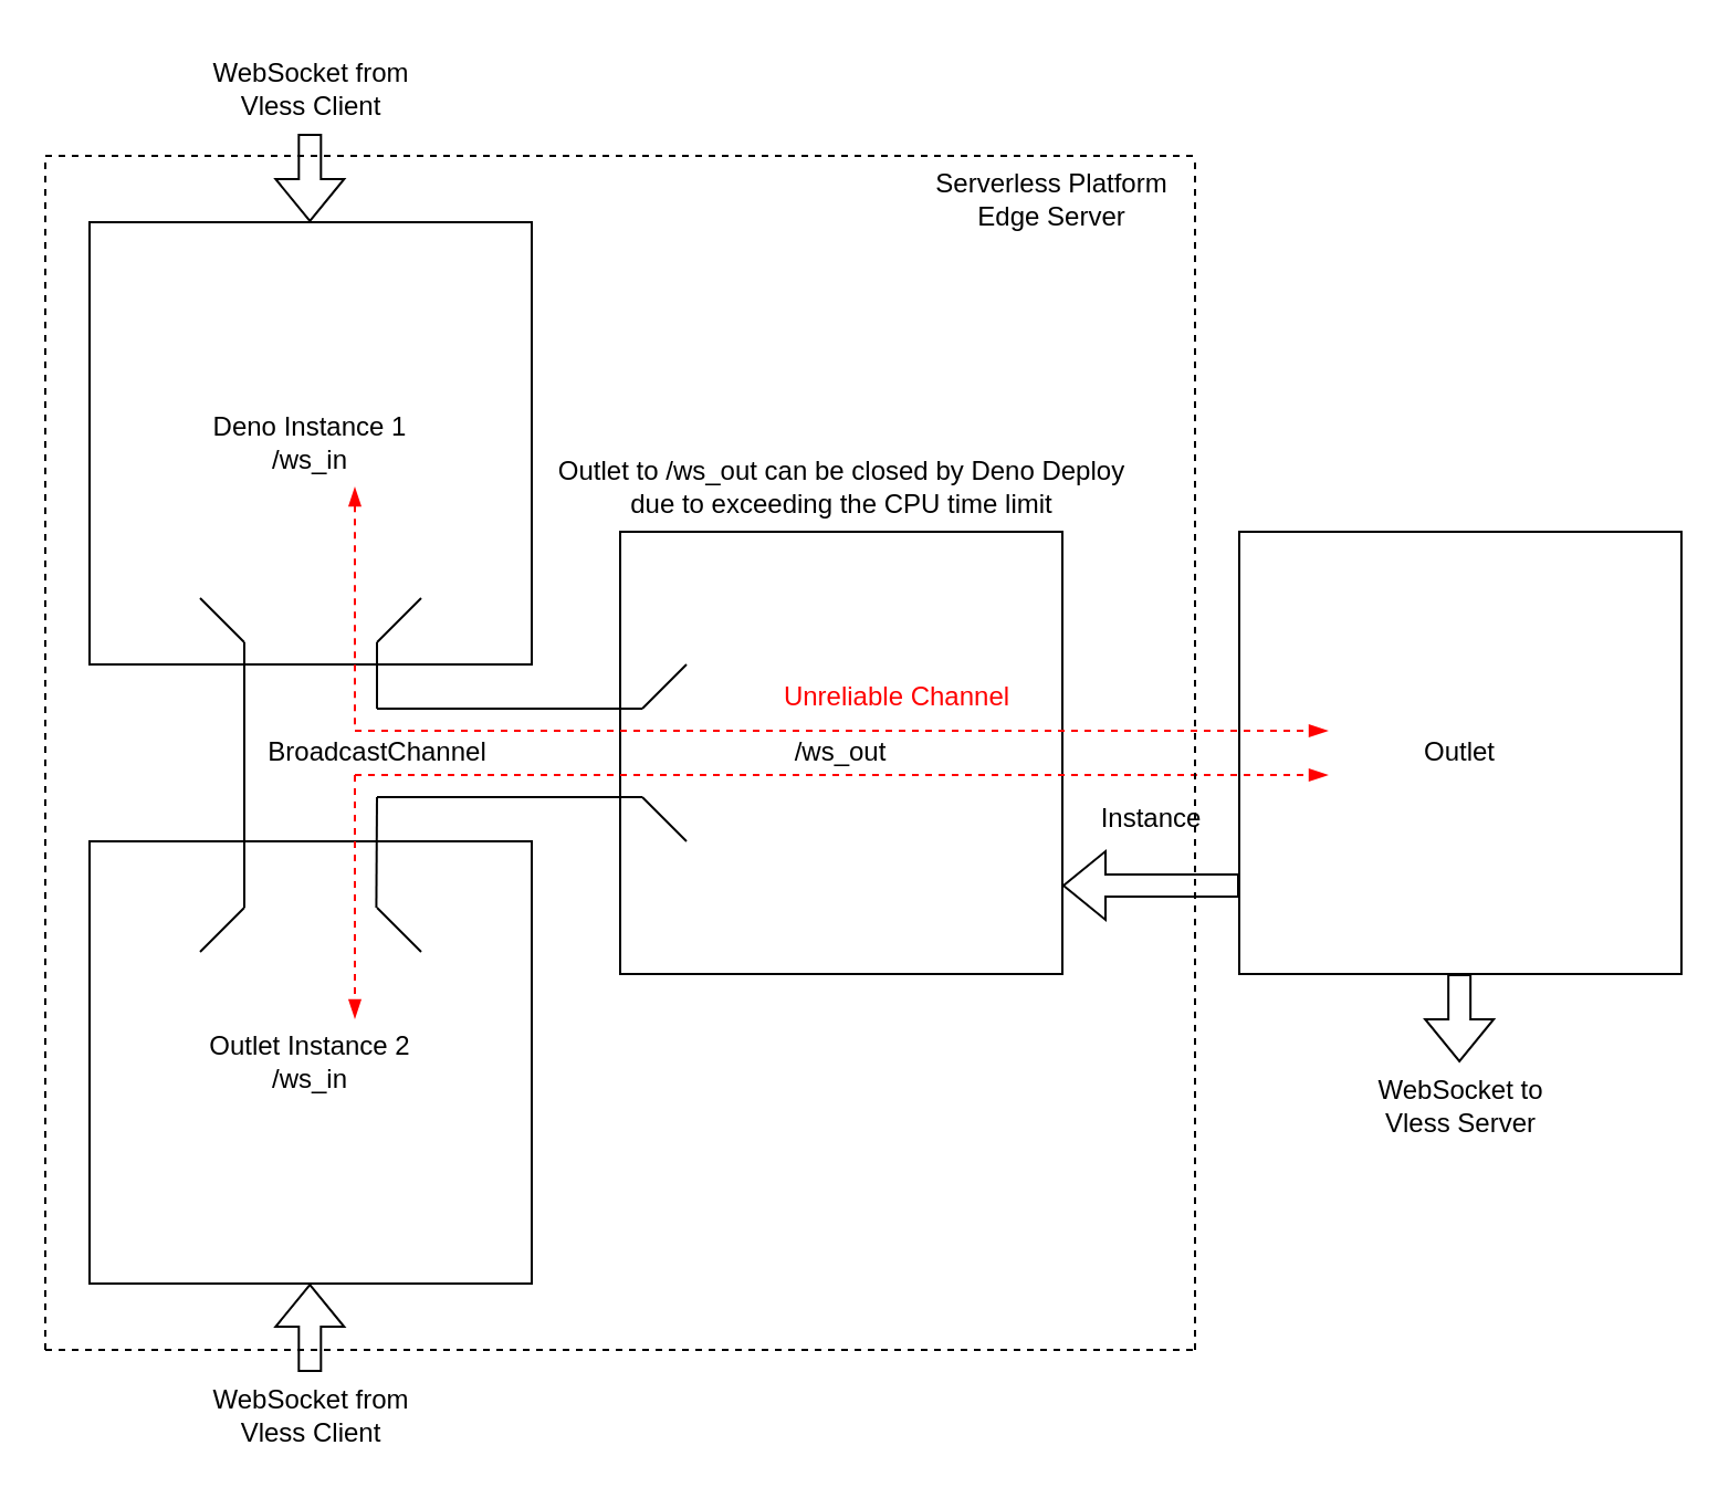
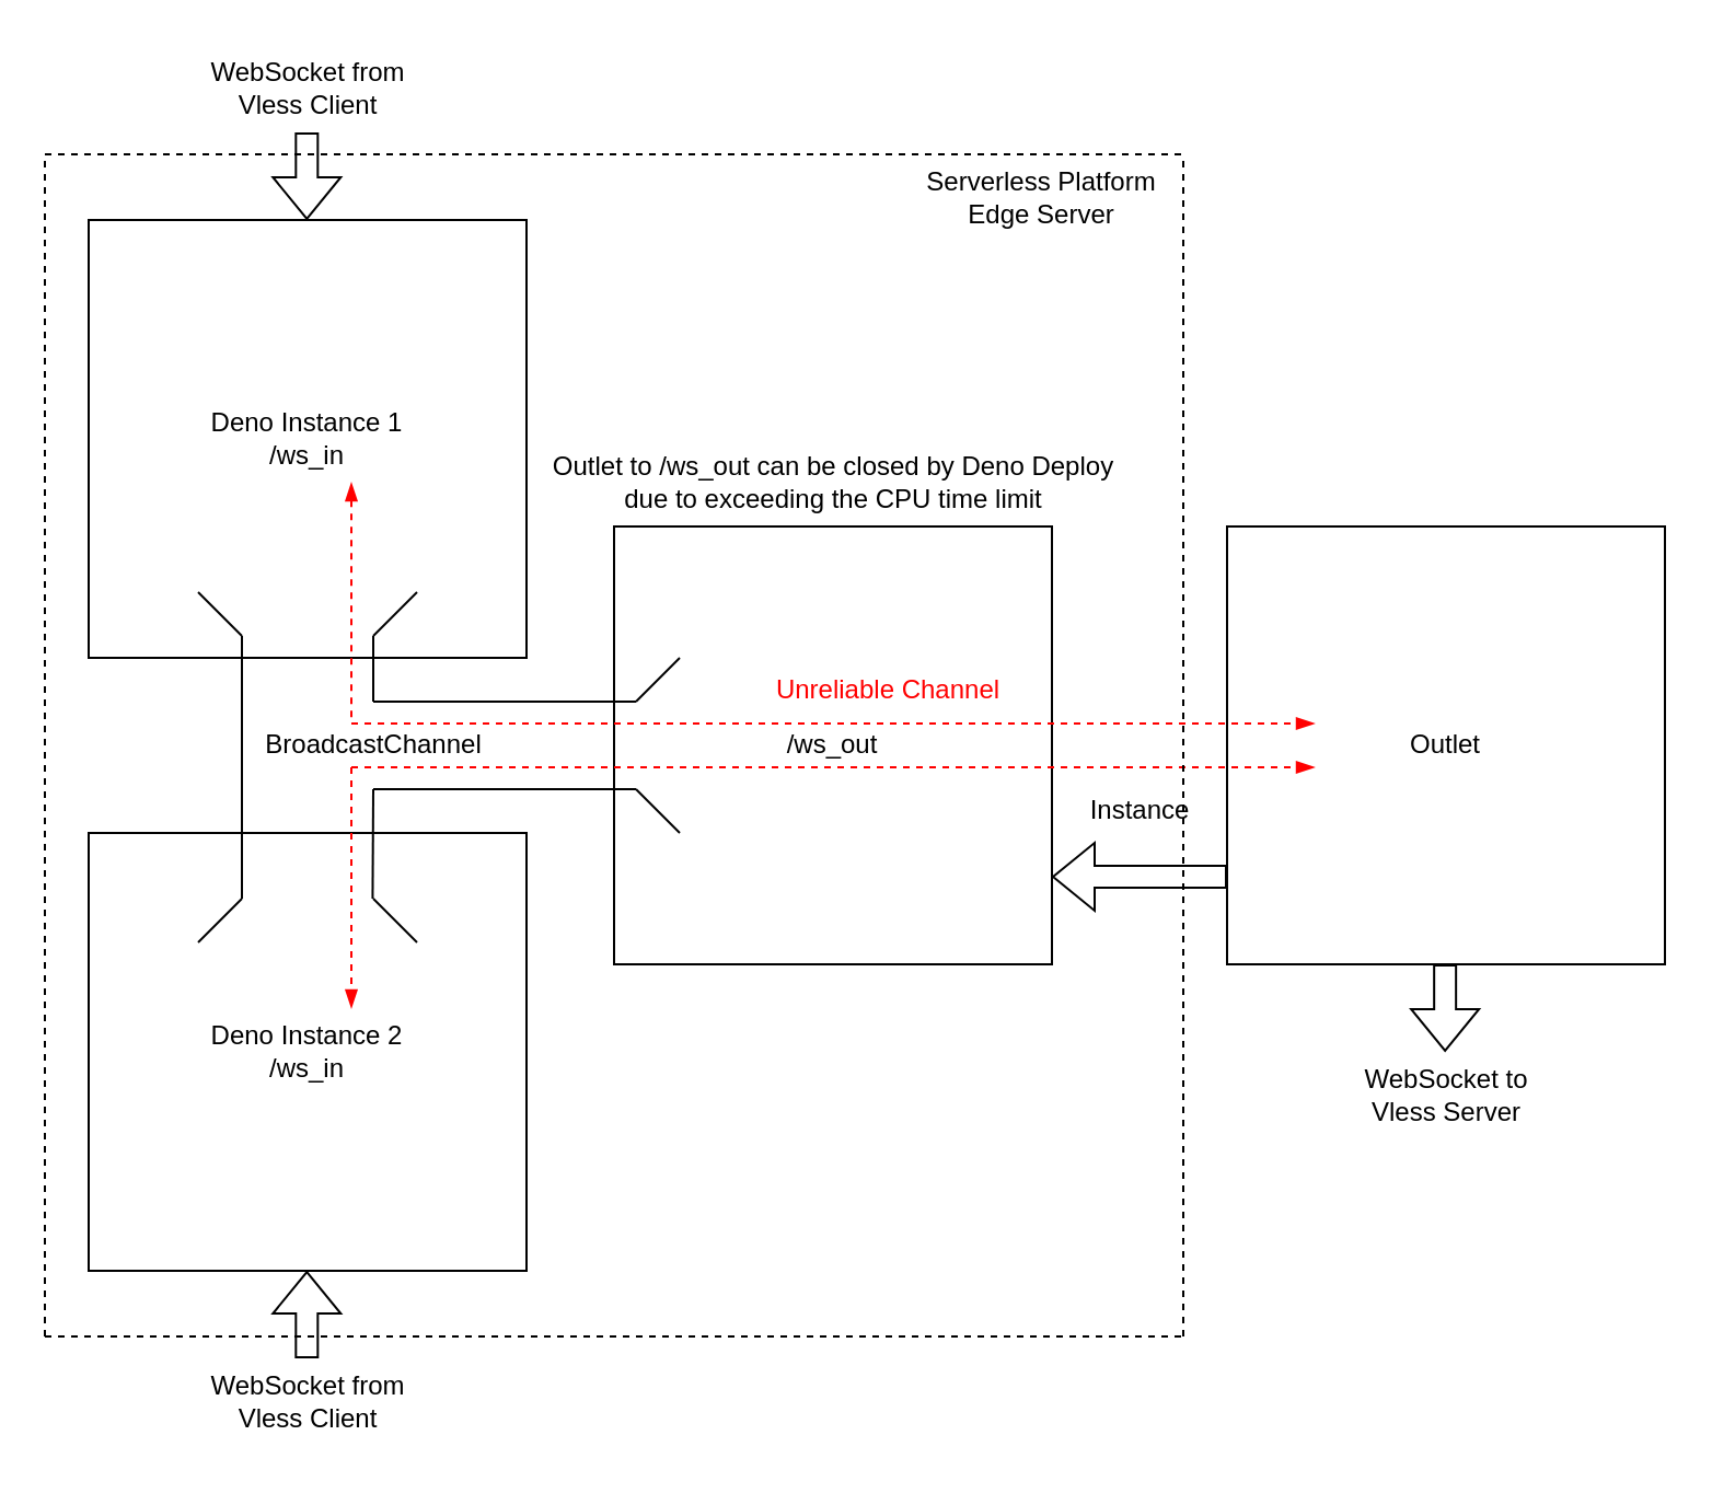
  <mxCell id="0" />
  <mxCell id="1" parent="0" />
  <mxCell id="2" value="Deno Instance 1&lt;br&gt;/ws_in" style="rounded=0;whiteSpace=wrap;html=1;" parent="1" vertex="1"><mxGeometry x="40" y="100" width="200" height="200" as="geometry" /></mxCell>
- <mxCell id="3" value="Outlet Instance 2&lt;br&gt;/ws_in" style="rounded=0;whiteSpace=wrap;html=1;" parent="1" vertex="1"><mxGeometry x="40" y="380" width="200" height="200" as="geometry" /></mxCell>
+ <mxCell id="3" value="Deno Instance 2&lt;br&gt;/ws_in" style="rounded=0;whiteSpace=wrap;html=1;" parent="1" vertex="1"><mxGeometry x="40" y="380" width="200" height="200" as="geometry" /></mxCell>
  <mxCell id="4" value="" style="endArrow=none;html=1;rounded=0;" parent="1" edge="1"><mxGeometry width="50" height="50" relative="1" as="geometry"><mxPoint x="110" y="410" as="sourcePoint" /><mxPoint x="110" y="290" as="targetPoint" /></mxGeometry></mxCell>
  <mxCell id="5" value="" style="endArrow=none;html=1;rounded=0;" parent="1" edge="1"><mxGeometry width="50" height="50" relative="1" as="geometry"><mxPoint x="110" y="410" as="sourcePoint" /><mxPoint x="90" y="430" as="targetPoint" /></mxGeometry></mxCell>
  <mxCell id="6" value="" style="endArrow=none;html=1;rounded=0;" parent="1" edge="1"><mxGeometry width="50" height="50" relative="1" as="geometry"><mxPoint x="110" y="290" as="sourcePoint" /><mxPoint x="90" y="270" as="targetPoint" /></mxGeometry></mxCell>
  <mxCell id="7" value="" style="endArrow=none;html=1;rounded=0;" parent="1" edge="1"><mxGeometry width="50" height="50" relative="1" as="geometry"><mxPoint x="190" y="270" as="sourcePoint" /><mxPoint x="170" y="290" as="targetPoint" /></mxGeometry></mxCell>
  <mxCell id="8" value="" style="endArrow=none;html=1;rounded=0;" parent="1" edge="1"><mxGeometry width="50" height="50" relative="1" as="geometry"><mxPoint x="190" y="430" as="sourcePoint" /><mxPoint x="170" y="410" as="targetPoint" /></mxGeometry></mxCell>
  <mxCell id="9" value="BroadcastChannel" style="text;html=1;align=center;verticalAlign=middle;resizable=0;points=[];autosize=1;strokeColor=none;fillColor=none;" parent="1" vertex="1"><mxGeometry x="110" y="325" width="120" height="30" as="geometry" /></mxCell>
  <mxCell id="10" value="/ws_out" style="rounded=0;whiteSpace=wrap;html=1;" parent="1" vertex="1"><mxGeometry x="280" y="240" width="200" height="200" as="geometry" /></mxCell>
  <mxCell id="11" value="" style="endArrow=none;html=1;rounded=0;" parent="1" edge="1"><mxGeometry width="50" height="50" relative="1" as="geometry"><mxPoint x="169.71" y="410" as="sourcePoint" /><mxPoint x="170" y="360" as="targetPoint" /></mxGeometry></mxCell>
  <mxCell id="12" value="" style="endArrow=none;html=1;rounded=0;" parent="1" edge="1"><mxGeometry width="50" height="50" relative="1" as="geometry"><mxPoint x="170" y="320" as="sourcePoint" /><mxPoint x="170" y="290" as="targetPoint" /></mxGeometry></mxCell>
  <mxCell id="13" value="" style="endArrow=none;html=1;rounded=0;" parent="1" edge="1"><mxGeometry width="50" height="50" relative="1" as="geometry"><mxPoint x="170" y="320" as="sourcePoint" /><mxPoint x="290" y="320" as="targetPoint" /></mxGeometry></mxCell>
  <mxCell id="14" value="" style="endArrow=none;html=1;rounded=0;" parent="1" edge="1"><mxGeometry width="50" height="50" relative="1" as="geometry"><mxPoint x="170" y="360" as="sourcePoint" /><mxPoint x="290" y="360" as="targetPoint" /></mxGeometry></mxCell>
  <mxCell id="15" value="" style="endArrow=none;html=1;rounded=0;" parent="1" edge="1"><mxGeometry width="50" height="50" relative="1" as="geometry"><mxPoint x="310" y="300" as="sourcePoint" /><mxPoint x="290" y="320" as="targetPoint" /></mxGeometry></mxCell>
  <mxCell id="16" value="" style="endArrow=none;html=1;rounded=0;" parent="1" edge="1"><mxGeometry width="50" height="50" relative="1" as="geometry"><mxPoint x="310" y="380" as="sourcePoint" /><mxPoint x="290" y="360" as="targetPoint" /></mxGeometry></mxCell>
  <mxCell id="17" value="Outlet" style="rounded=0;whiteSpace=wrap;html=1;" parent="1" vertex="1"><mxGeometry x="560" y="240" width="200" height="200" as="geometry" /></mxCell>
  <mxCell id="18" value="" style="shape=flexArrow;endArrow=classic;html=1;rounded=0;width=10;comic=0;" parent="1" edge="1"><mxGeometry width="50" height="50" relative="1" as="geometry"><mxPoint x="560" y="400" as="sourcePoint" /><mxPoint x="480" y="400" as="targetPoint" /></mxGeometry></mxCell>
  <mxCell id="19" value="Instance" style="text;html=1;align=center;verticalAlign=middle;resizable=0;points=[];autosize=1;strokeColor=none;fillColor=none;" parent="1" vertex="1"><mxGeometry x="480" y="355" width="80" height="30" as="geometry" /></mxCell>
  <mxCell id="20" value="" style="endArrow=none;dashed=1;html=1;rounded=0;strokeColor=#FF0000;startArrow=blockThin;startFill=1;" parent="1" edge="1"><mxGeometry width="50" height="50" relative="1" as="geometry"><mxPoint x="160" y="220" as="sourcePoint" /><mxPoint x="160" y="330" as="targetPoint" /></mxGeometry></mxCell>
  <mxCell id="21" value="" style="endArrow=blockThin;dashed=1;html=1;rounded=0;strokeColor=#FF0000;endFill=1;" parent="1" edge="1"><mxGeometry width="50" height="50" relative="1" as="geometry"><mxPoint x="160" y="330" as="sourcePoint" /><mxPoint x="600" y="330" as="targetPoint" /></mxGeometry></mxCell>
  <mxCell id="22" value="Unreliable Channel" style="text;html=1;align=center;verticalAlign=middle;resizable=0;points=[];autosize=1;strokeColor=none;fillColor=none;fontColor=#FF0000;" parent="1" vertex="1"><mxGeometry x="340" y="300" width="130" height="30" as="geometry" /></mxCell>
  <mxCell id="23" value="Outlet to /ws_out can be closed by Deno Deploy&lt;br&gt;due to exceeding the CPU time limit" style="text;html=1;align=center;verticalAlign=middle;resizable=0;points=[];autosize=1;strokeColor=none;fillColor=none;" parent="1" vertex="1"><mxGeometry x="240" y="200" width="280" height="40" as="geometry" /></mxCell>
  <mxCell id="24" value="" style="shape=flexArrow;endArrow=classic;html=1;rounded=0;width=10;comic=0;" parent="1" edge="1"><mxGeometry width="50" height="50" relative="1" as="geometry"><mxPoint x="139.66" y="60" as="sourcePoint" /><mxPoint x="139.66" y="100" as="targetPoint" /></mxGeometry></mxCell>
  <mxCell id="25" value="WebSocket from&lt;br&gt;Vless Client" style="text;html=1;align=center;verticalAlign=middle;resizable=0;points=[];autosize=1;strokeColor=none;fillColor=none;" parent="1" vertex="1"><mxGeometry x="85" y="20" width="110" height="40" as="geometry" /></mxCell>
  <mxCell id="26" value="" style="shape=flexArrow;endArrow=classic;html=1;rounded=0;width=10;comic=0;" parent="1" edge="1"><mxGeometry width="50" height="50" relative="1" as="geometry"><mxPoint x="139.66" y="620" as="sourcePoint" /><mxPoint x="139.66" y="580" as="targetPoint" /></mxGeometry></mxCell>
  <mxCell id="27" value="" style="endArrow=blockThin;dashed=1;html=1;rounded=0;strokeColor=#FF0000;endFill=1;" parent="1" edge="1"><mxGeometry width="50" height="50" relative="1" as="geometry"><mxPoint x="160" y="350" as="sourcePoint" /><mxPoint x="600" y="350" as="targetPoint" /></mxGeometry></mxCell>
  <mxCell id="28" value="" style="endArrow=blockThin;dashed=1;html=1;rounded=0;strokeColor=#FF0000;endFill=1;" parent="1" edge="1"><mxGeometry width="50" height="50" relative="1" as="geometry"><mxPoint x="160" y="350" as="sourcePoint" /><mxPoint x="160" y="460" as="targetPoint" /></mxGeometry></mxCell>
  <mxCell id="29" value="" style="shape=flexArrow;endArrow=classic;html=1;rounded=0;width=10;comic=0;" parent="1" edge="1"><mxGeometry width="50" height="50" relative="1" as="geometry"><mxPoint x="659.58" y="440" as="sourcePoint" /><mxPoint x="659.58" y="480" as="targetPoint" /></mxGeometry></mxCell>
  <mxCell id="30" value="WebSocket from&lt;br&gt;Vless Client" style="text;html=1;align=center;verticalAlign=middle;resizable=0;points=[];autosize=1;strokeColor=none;fillColor=none;" parent="1" vertex="1"><mxGeometry x="85" y="620" width="110" height="40" as="geometry" /></mxCell>
  <mxCell id="31" value="WebSocket to&lt;br&gt;Vless Server" style="text;html=1;align=center;verticalAlign=middle;resizable=0;points=[];autosize=1;strokeColor=none;fillColor=none;" parent="1" vertex="1"><mxGeometry x="610" y="480" width="100" height="40" as="geometry" /></mxCell>
  <mxCell id="32" value="" style="endArrow=none;dashed=1;html=1;rounded=0;" parent="1" edge="1"><mxGeometry width="50" height="50" relative="1" as="geometry"><mxPoint x="20" y="70" as="sourcePoint" /><mxPoint x="540" y="70" as="targetPoint" /></mxGeometry></mxCell>
  <mxCell id="33" value="" style="endArrow=none;dashed=1;html=1;rounded=0;" parent="1" edge="1"><mxGeometry width="50" height="50" relative="1" as="geometry"><mxPoint x="540" y="610" as="sourcePoint" /><mxPoint x="540" y="70" as="targetPoint" /></mxGeometry></mxCell>
  <mxCell id="34" value="" style="endArrow=none;dashed=1;html=1;rounded=0;" parent="1" edge="1"><mxGeometry width="50" height="50" relative="1" as="geometry"><mxPoint x="20" y="610" as="sourcePoint" /><mxPoint x="540" y="610" as="targetPoint" /></mxGeometry></mxCell>
  <mxCell id="35" value="" style="endArrow=none;dashed=1;html=1;rounded=0;" parent="1" edge="1"><mxGeometry width="50" height="50" relative="1" as="geometry"><mxPoint x="20" y="610" as="sourcePoint" /><mxPoint x="20" y="70" as="targetPoint" /></mxGeometry></mxCell>
  <mxCell id="36" value="Serverless Platform&lt;br&gt;Edge Server" style="text;html=1;align=center;verticalAlign=middle;resizable=0;points=[];autosize=1;strokeColor=none;fillColor=none;" parent="1" vertex="1"><mxGeometry x="410" y="70" width="130" height="40" as="geometry" /></mxCell>
